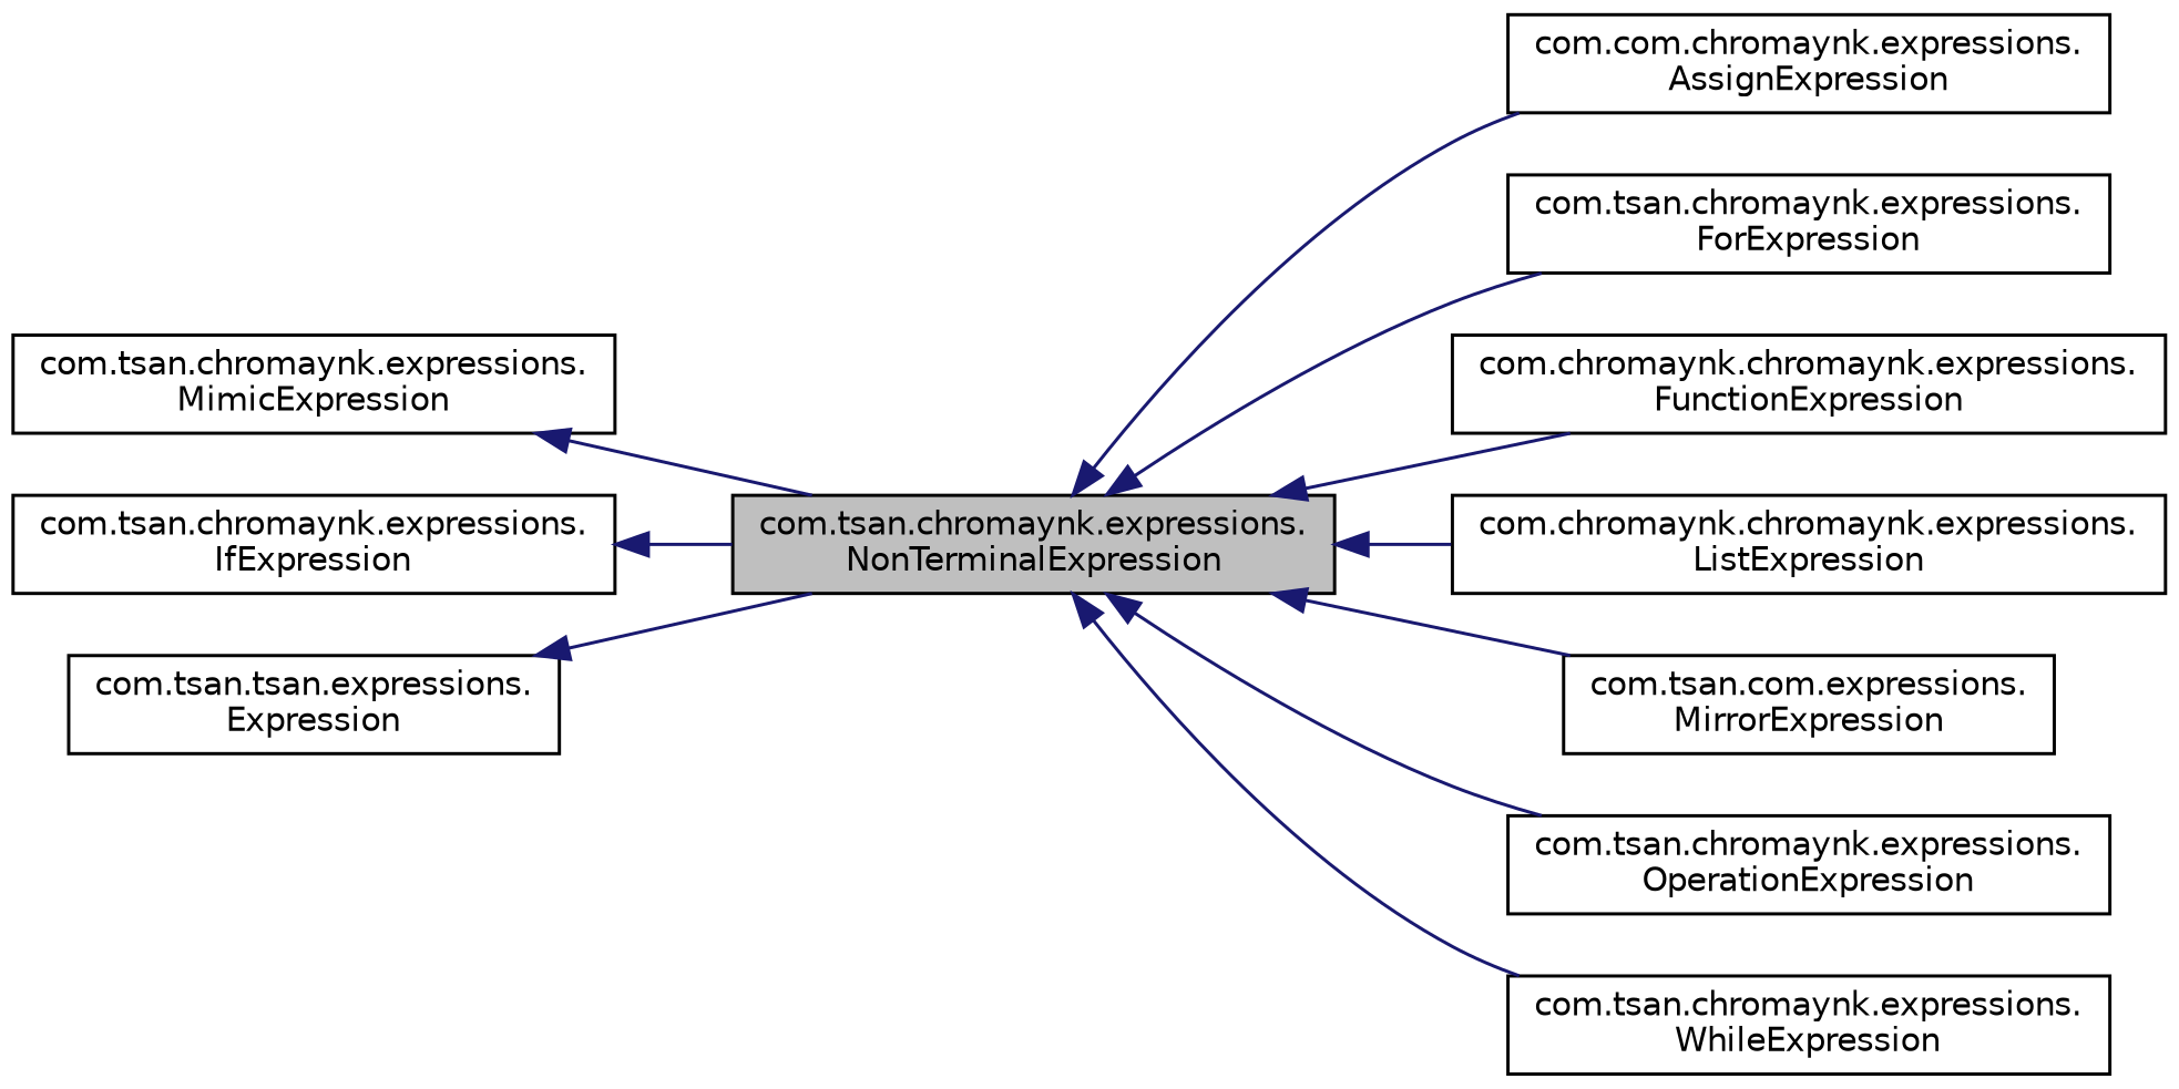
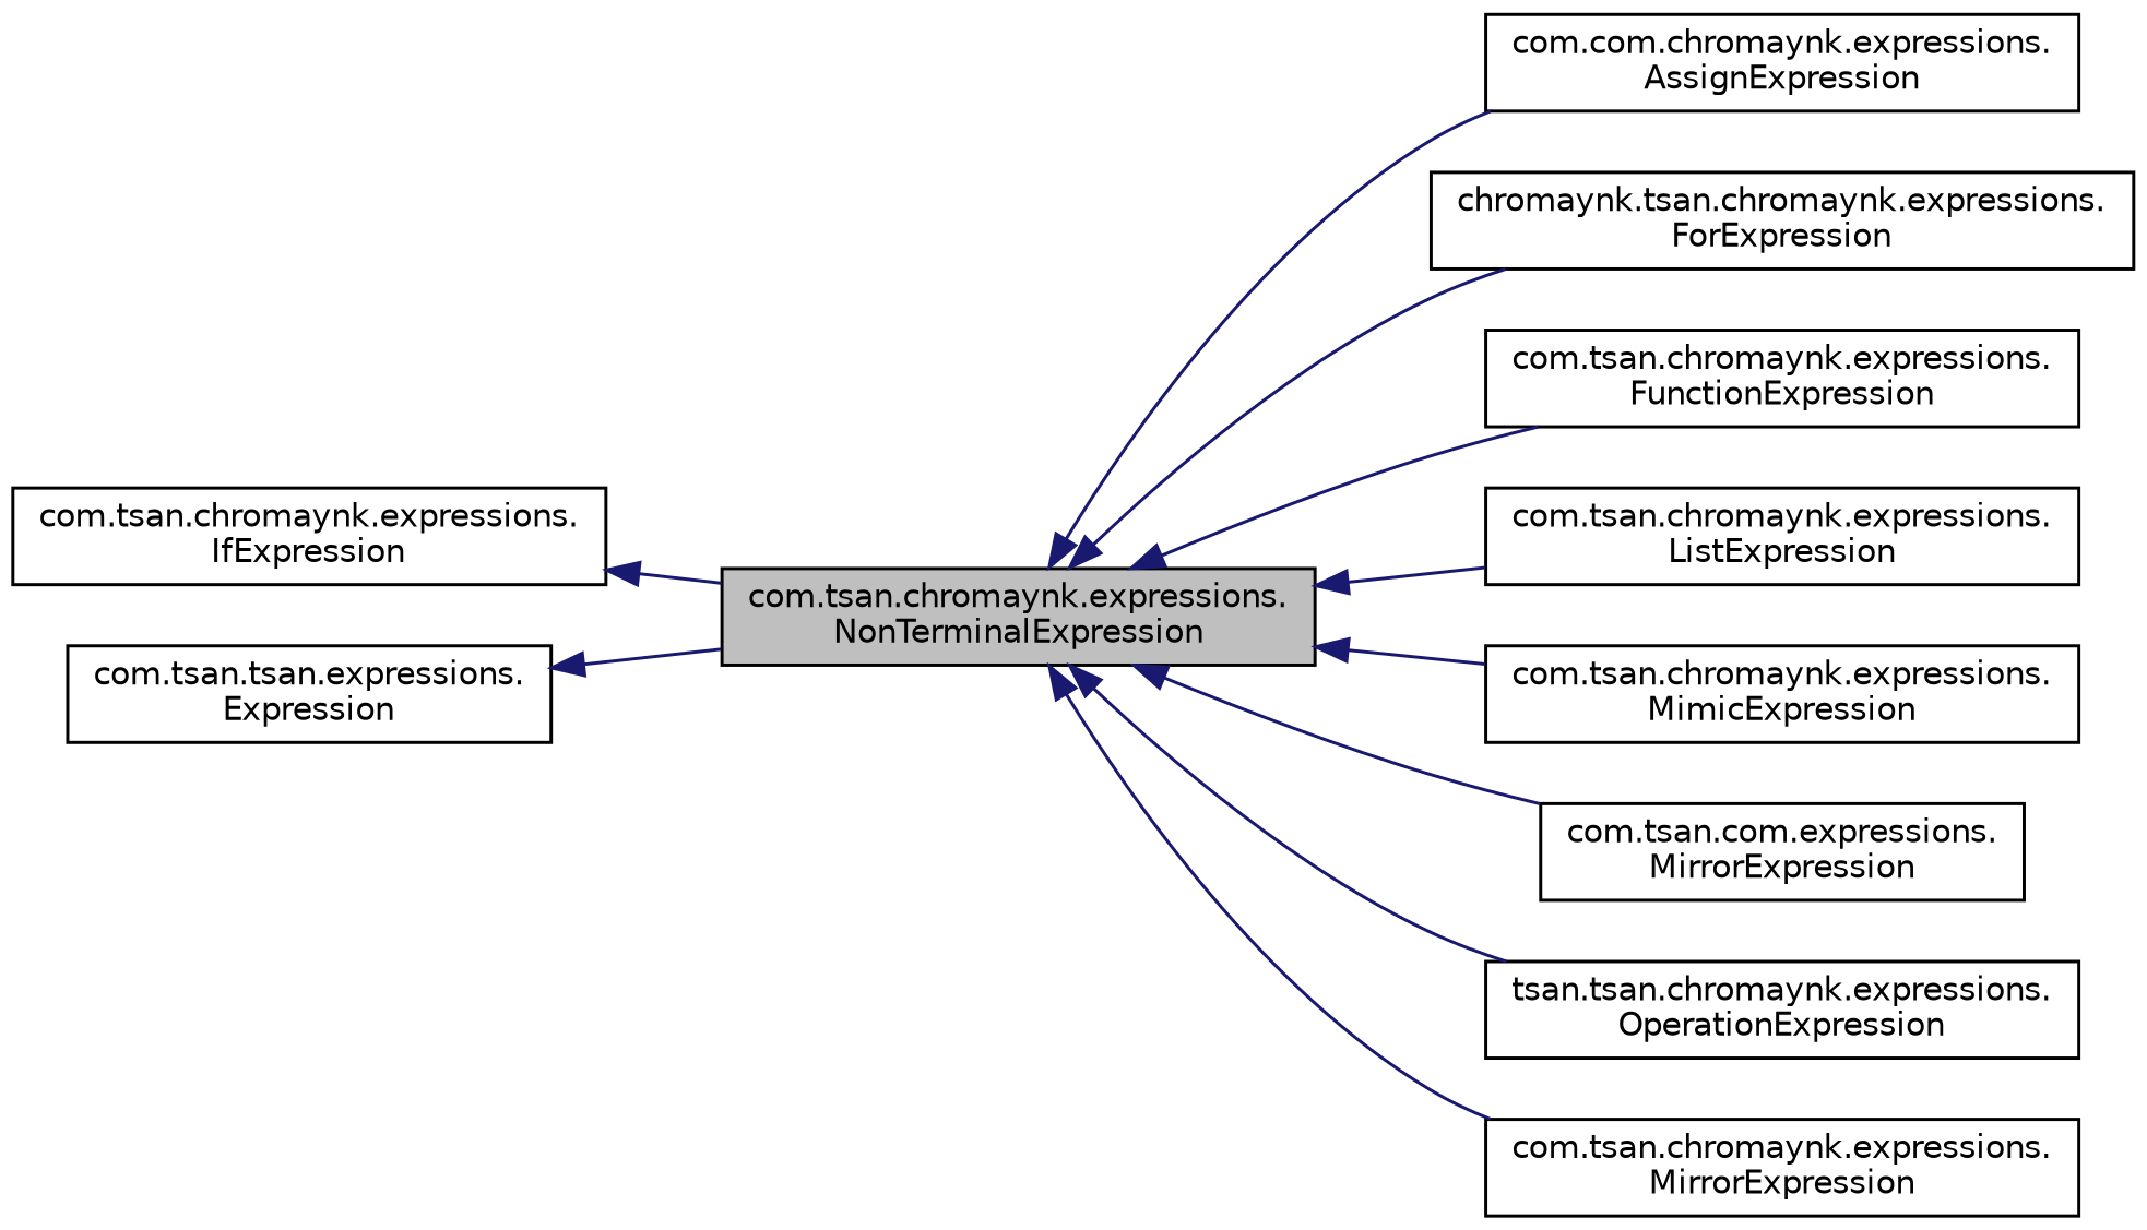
  digraph {
    rankdir=LR
    node [color=black fillcolor=white fontname=Helvetica fontsize=10 shape=record style=filled]
    edge [color=midnightblue dir=back fontname=Helvetica fontsize=10 labelfontname=Helvetica labelfontsize=10 style=solid]
    n1 [fillcolor=grey75 fontcolor=black height=0.2 label="com.tsan.chromaynk.expressions.\lNonTerminalExpression" width=0.4]
    n2 [height=0.2 label="com.com.chromaynk.expressions.\lAssignExpression" width=0.4]
-   n3 [height=0.2 label="com.tsan.chromaynk.expressions.\lForExpression" width=0.4]
-   n4 [height=0.2 label="com.chromaynk.chromaynk.expressions.\lFunctionExpression" width=0.4]
-   n5 [height=0.2 label="com.chromaynk.chromaynk.expressions.\lListExpression" width=0.4]
+   n3 [height=0.2 label="chromaynk.tsan.chromaynk.expressions.\lForExpression" width=0.4]
+   n4 [height=0.2 label="com.tsan.chromaynk.expressions.\lFunctionExpression" width=0.4]
+   n5 [height=0.2 label="com.tsan.chromaynk.expressions.\lListExpression" width=0.4]
    n6 [height=0.2 label="com.tsan.chromaynk.expressions.\lMimicExpression" width=0.4]
    n7 [height=0.2 label="com.tsan.com.expressions.\lMirrorExpression" width=0.4]
-   n8 [height=0.2 label="com.tsan.chromaynk.expressions.\lOperationExpression" width=0.4]
-   n9 [height=0.2 label="com.tsan.chromaynk.expressions.\lWhileExpression" width=0.4]
+   n8 [height=0.2 label="tsan.tsan.chromaynk.expressions.\lOperationExpression" width=0.4]
+   n9 [height=0.2 label="com.tsan.chromaynk.expressions.\lMirrorExpression" width=0.4]
    n10 [height=0.2 label="com.tsan.chromaynk.expressions.\lIfExpression" width=0.4]
    n11 [height=0.2 label="com.tsan.tsan.expressions.\lExpression" width=0.4]
    n1 -> n2
    n1 -> n3
    n1 -> n4
    n1 -> n5
-   n6 -> n1
+   n1 -> n6
    n1 -> n7
    n1 -> n8
    n1 -> n9
    n10 -> n1
    n11 -> n1
  }
